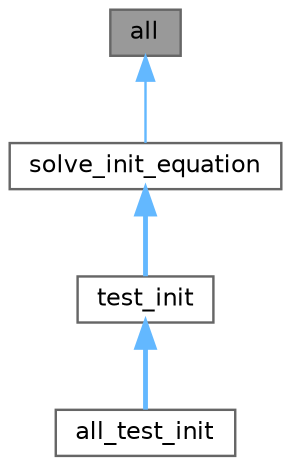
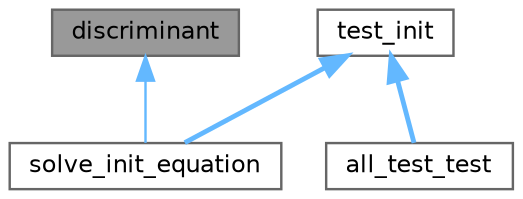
  digraph {
    rankdir=TB
    node [color=grey40 fillcolor=white fontname=Helvetica fontsize=10 shape=box style=filled]
    edge [color=steelblue1 dir=back fontname=Helvetica fontsize=10 labelfontname=Helvetica labelfontsize=10 style=bold]
-   n1 [color=gray40 fillcolor=grey60 fontcolor=black height=0.2 label=all width=0.4]
+   n1 [color=gray40 fillcolor=grey60 fontcolor=black height=0.2 label=discriminant width=0.4]
    n2 [height=0.2 label=solve_init_equation width=0.4]
    n3 [height=0.2 label=test_init width=0.4]
-   n4 [height=0.2 label=all_test_init width=0.4]
+   n4 [height=0.2 label=all_test_test width=0.4]
    n1 -> n2 [style=solid]
-   n2 -> n3
+   n3 -> n2
    n3 -> n4
  }
